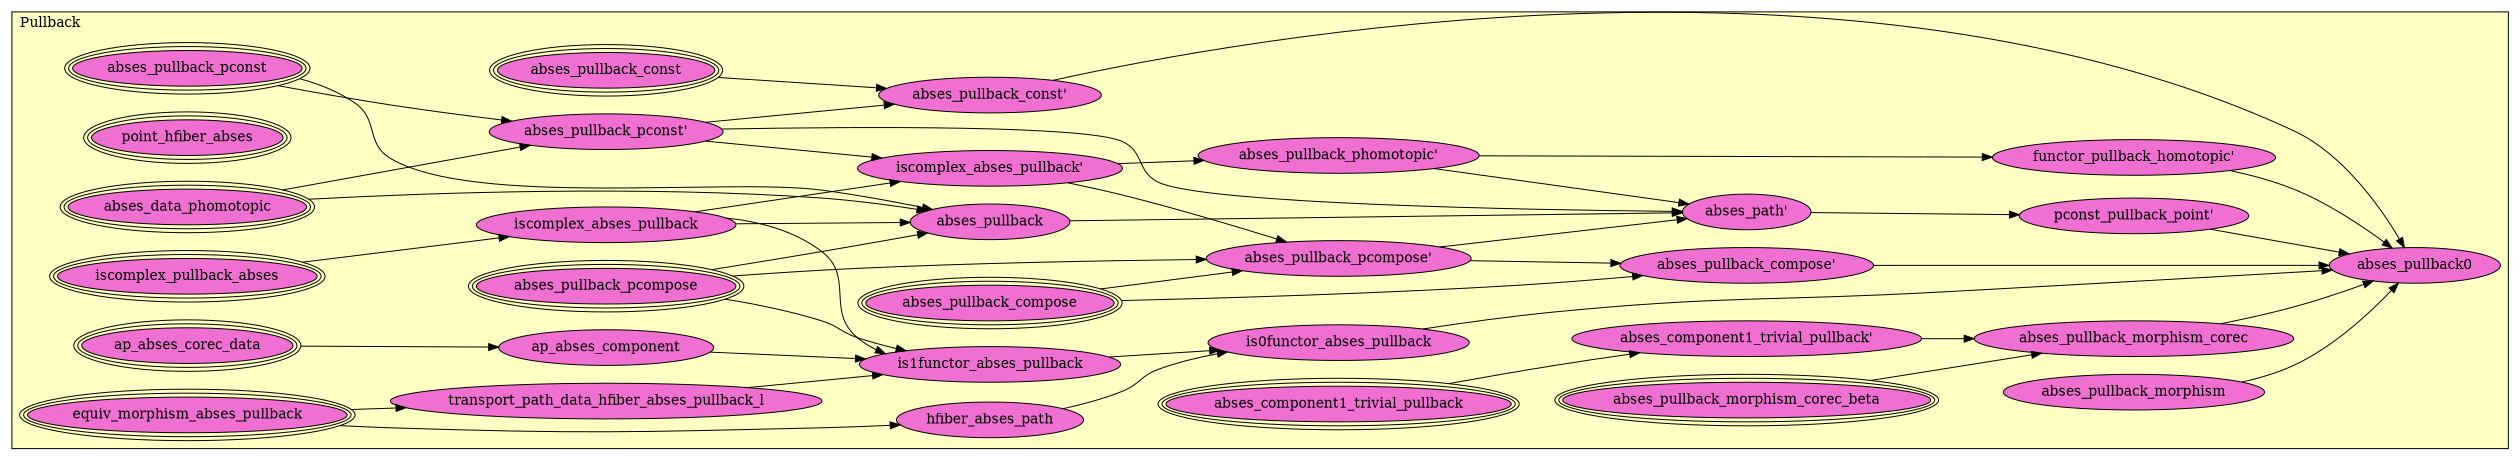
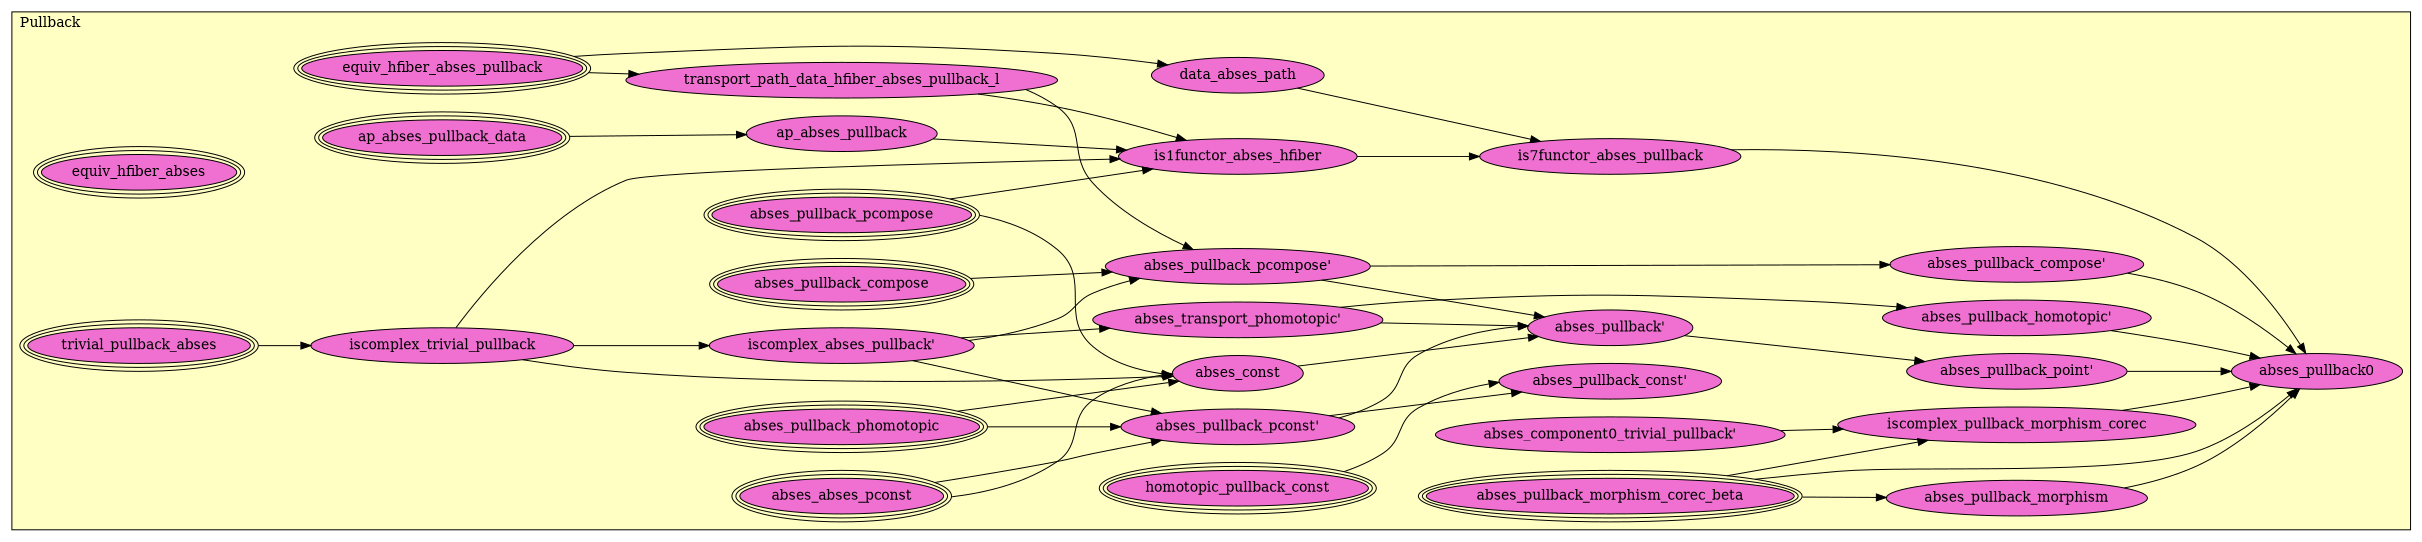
  digraph {
    rankdir=LR
    node [fillcolor="#F070D1" style=filled]
-   n1 [label=equiv_morphism_abses_pullback peripheries=3]
+   n1 [label=equiv_hfiber_abses_pullback peripheries=3]
    n2 [label=transport_path_data_hfiber_abses_pullback_l]
-   n3 [label=hfiber_abses_path]
-   n4 [label=point_hfiber_abses peripheries=3]
-   n5 [label=iscomplex_pullback_abses peripheries=3]
-   n6 [label=iscomplex_abses_pullback]
+   n3 [label=data_abses_path]
+   n4 [label=equiv_hfiber_abses peripheries=3]
+   n5 [label=trivial_pullback_abses peripheries=3]
+   n6 [label=iscomplex_trivial_pullback]
    n7 [label="iscomplex_abses_pullback'"]
-   n8 [label=abses_data_phomotopic peripheries=3]
-   n9 [label="abses_pullback_phomotopic'"]
-   n10 [label="functor_pullback_homotopic'"]
-   n11 [label=abses_pullback_pconst peripheries=3]
+   n8 [label=abses_pullback_phomotopic peripheries=3]
+   n9 [label="abses_transport_phomotopic'"]
+   n10 [label="abses_pullback_homotopic'"]
+   n11 [label=abses_abses_pconst peripheries=3]
    n12 [label="abses_pullback_pconst'"]
-   n13 [label=abses_pullback_const peripheries=3]
+   n13 [label=homotopic_pullback_const peripheries=3]
    n14 [label="abses_pullback_const'"]
    n15 [label=abses_pullback_pcompose peripheries=3]
    n16 [label="abses_pullback_pcompose'"]
    n17 [label=abses_pullback_compose peripheries=3]
    n18 [label="abses_pullback_compose'"]
-   n19 [label=abses_pullback]
-   n20 [label="abses_path'"]
-   n21 [label="pconst_pullback_point'"]
-   n22 [label=ap_abses_corec_data peripheries=3]
-   n23 [label=ap_abses_component]
-   n24 [label=is1functor_abses_pullback]
-   n25 [label=is0functor_abses_pullback]
-   n26 [label=abses_component1_trivial_pullback peripheries=3]
-   n27 [label="abses_component1_trivial_pullback'"]
+   n19 [label=abses_const]
+   n20 [label="abses_pullback'"]
+   n21 [label="abses_pullback_point'"]
+   n22 [label=ap_abses_pullback_data peripheries=3]
+   n23 [label=ap_abses_pullback]
+   n24 [label=is1functor_abses_hfiber]
+   n25 [label=is7functor_abses_pullback]
+   n27 [label="abses_component0_trivial_pullback'"]
    n28 [label=abses_pullback_morphism_corec_beta peripheries=3]
-   n29 [label=abses_pullback_morphism_corec]
+   n29 [label=iscomplex_pullback_morphism_corec]
    n30 [label=abses_pullback_morphism]
    n31 [label=abses_pullback0]
    subgraph cluster_1 {
      fillcolor="#FFFFC3"
      label=Pullback
      labeljust=l
      style=filled
      n1
      n2
      n3
      n4
      n5
      n6
      n7
      n8
      n9
      n10
      n11
      n12
      n13
      n14
      n15
      n16
      n17
      n18
      n19
      n20
      n21
      n22
      n23
      n24
      n25
-     n26
      n27
      n28
      n29
      n30
      n31
    }
    n1 -> n2
    n1 -> n3
    n2 -> n24
    n3 -> n25
    n5 -> n6
    n6 -> n7
    n6 -> n19
    n6 -> n24
    n7 -> n9
-   n12 -> n7
+   n7 -> n12
    n7 -> n16
    n8 -> n12
    n8 -> n19
    n9 -> n10
    n9 -> n20
    n10 -> n31
    n11 -> n12
    n11 -> n19
    n12 -> n14
    n12 -> n20
    n13 -> n14
-   n14 -> n31
-   n15 -> n16
+   n28 -> n31
+   n2 -> n16
    n15 -> n19
    n15 -> n24
    n16 -> n18
    n16 -> n20
    n17 -> n16
-   n17 -> n18
    n18 -> n31
    n19 -> n20
    n20 -> n21
    n21 -> n31
    n22 -> n23
    n23 -> n24
    n24 -> n25
    n25 -> n31
-   n26 -> n27
    n27 -> n29
    n28 -> n29
+   n28 -> n30
    n29 -> n31
    n30 -> n31
  }
